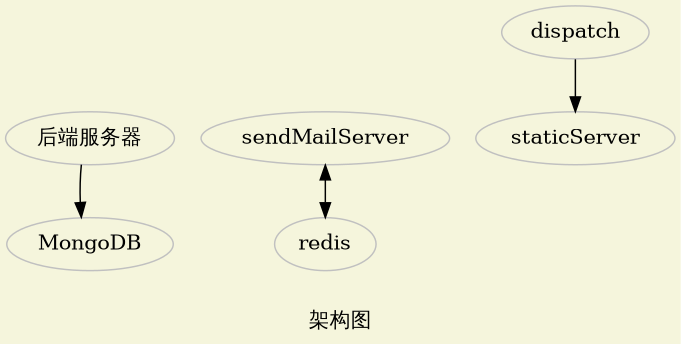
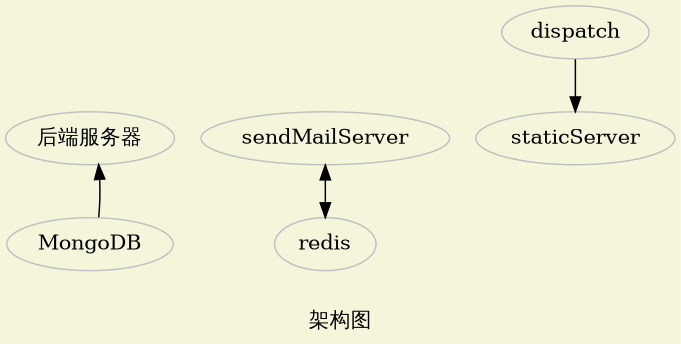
  digraph {
    bgcolor=beige
    label="架构图"
    node [color=grey]
    n1 [label="后端服务器"]
    sendMailServer
    staticServer
    MongoDB
    redis
    dispatch
    subgraph sub_1 {
      rank=same
      n1
      sendMailServer
      staticServer
    }
-   n1 -> MongoDB
+   MongoDB -> n1
    sendMailServer -> redis [dir=both]
    dispatch -> staticServer
  }
